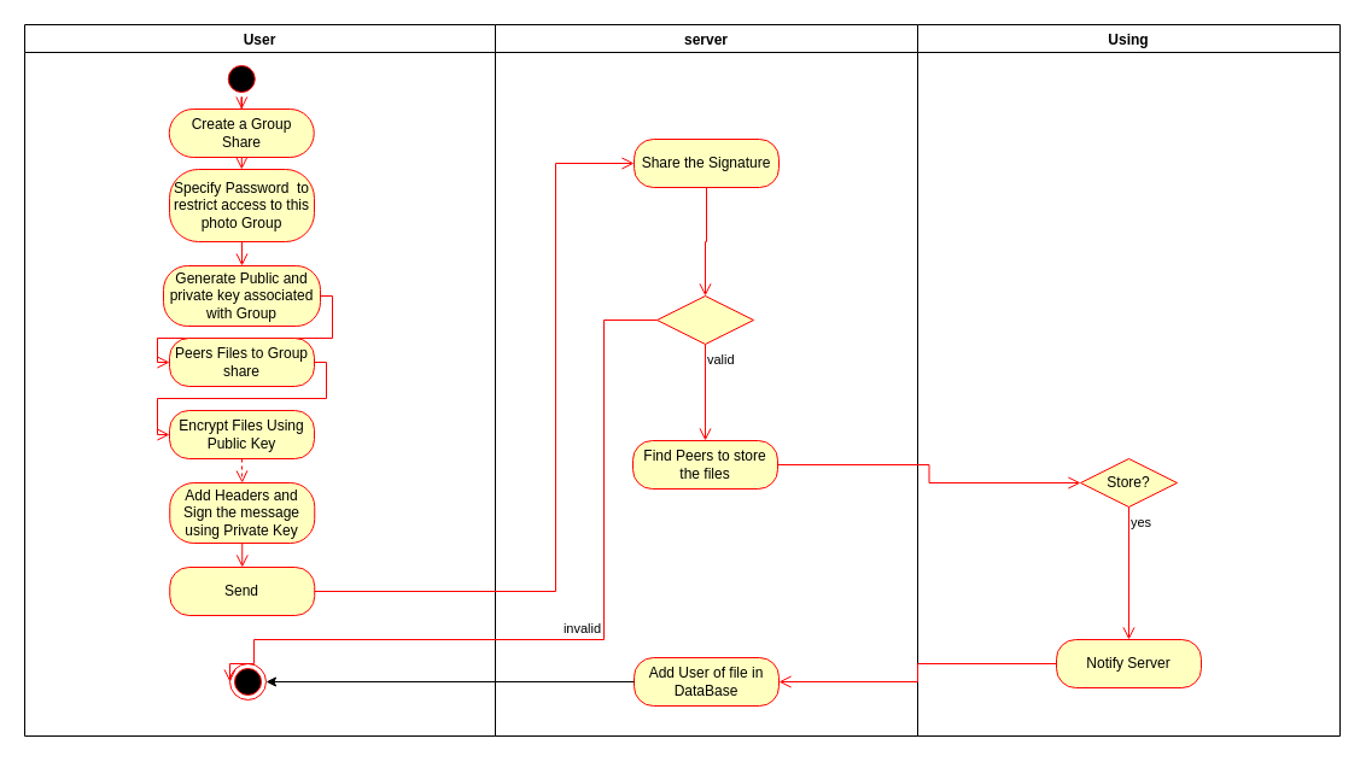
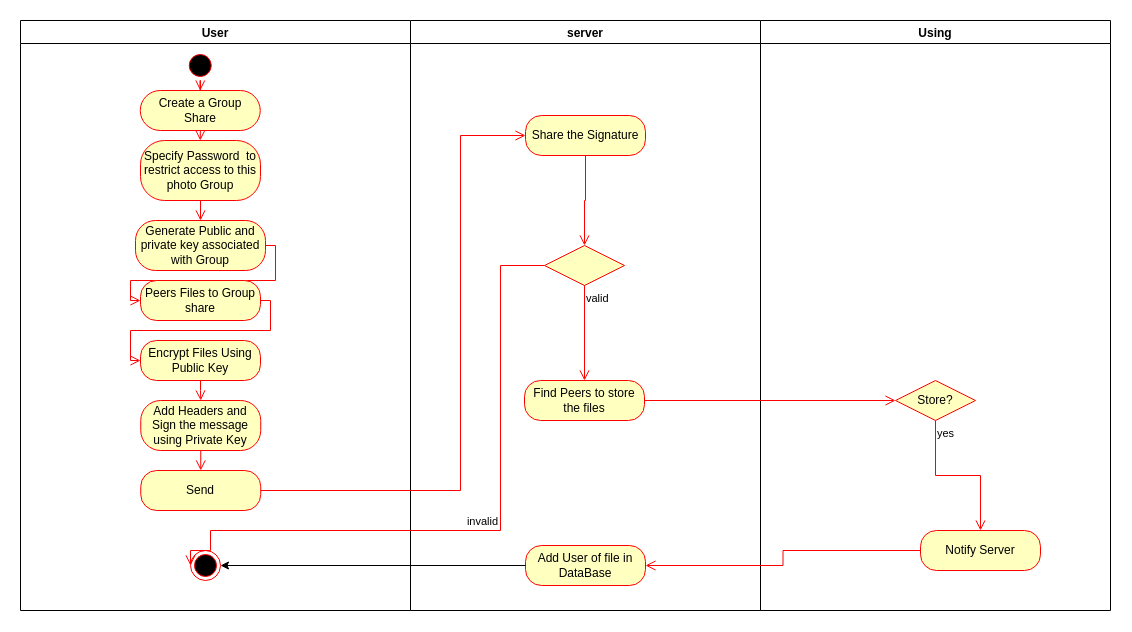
  <mxCell id="0" />
  <mxCell id="1" parent="0" />
  <mxCell id="2" value="User" style="swimlane;" parent="1" vertex="1"><mxGeometry x="20" y="20" width="390" height="590" as="geometry" /></mxCell>
  <mxCell id="3" value="" style="ellipse;html=1;shape=startState;fillColor=#000000;strokeColor=#ff0000;" parent="2" vertex="1"><mxGeometry x="164.75" y="30" width="30" height="30" as="geometry" /></mxCell>
  <mxCell id="4" value="" style="edgeStyle=orthogonalEdgeStyle;html=1;verticalAlign=bottom;endArrow=open;endSize=8;strokeColor=#ff0000;rounded=0;entryX=0.5;entryY=0;entryDx=0;entryDy=0;" parent="2" source="3" target="5" edge="1"><mxGeometry relative="1" as="geometry"><mxPoint x="179.75" y="130" as="targetPoint" /></mxGeometry></mxCell>
  <mxCell id="5" value="Create a Group Share" style="rounded=1;whiteSpace=wrap;html=1;arcSize=50;fontColor=#000000;fillColor=#ffffc0;strokeColor=#ff0000;" parent="2" vertex="1"><mxGeometry x="119.75" y="70" width="120" height="40" as="geometry" /></mxCell>
  <mxCell id="6" value="" style="edgeStyle=orthogonalEdgeStyle;html=1;verticalAlign=bottom;endArrow=open;endSize=8;strokeColor=#ff0000;rounded=0;entryX=0.5;entryY=0;entryDx=0;entryDy=0;" parent="2" source="5" target="7" edge="1"><mxGeometry relative="1" as="geometry"><mxPoint x="179.75" y="260" as="targetPoint" /><Array as="points" /></mxGeometry></mxCell>
  <mxCell id="7" value="Specify Password&amp;nbsp; to restrict access to this photo Group" style="rounded=1;whiteSpace=wrap;html=1;arcSize=40;fontColor=#000000;fillColor=#ffffc0;strokeColor=#ff0000;" parent="2" vertex="1"><mxGeometry x="120" y="120" width="120" height="60" as="geometry" /></mxCell>
  <mxCell id="8" value="" style="edgeStyle=orthogonalEdgeStyle;html=1;verticalAlign=bottom;endArrow=open;endSize=8;strokeColor=#ff0000;rounded=0;entryX=0.5;entryY=0;entryDx=0;entryDy=0;" parent="2" source="7" target="10" edge="1"><mxGeometry relative="1" as="geometry"><mxPoint x="180" y="260" as="targetPoint" /><Array as="points" /></mxGeometry></mxCell>
  <mxCell id="9" style="edgeStyle=orthogonalEdgeStyle;html=1;verticalAlign=bottom;endArrow=open;endSize=8;strokeColor=#ff0000;rounded=0;entryX=0;entryY=0.5;entryDx=0;entryDy=0;exitX=1;exitY=0.5;exitDx=0;exitDy=0;" edge="1" parent="2" source="10" target="12"><mxGeometry relative="1" as="geometry" /></mxCell>
  <mxCell id="10" value="Generate Public and private key associated with Group" style="rounded=1;whiteSpace=wrap;html=1;arcSize=40;fontColor=#000000;fillColor=#ffffc0;strokeColor=#ff0000;" parent="2" vertex="1"><mxGeometry x="115" y="200" width="130" height="50" as="geometry" /></mxCell>
  <mxCell id="11" style="edgeStyle=orthogonalEdgeStyle;html=1;verticalAlign=bottom;endArrow=open;endSize=8;strokeColor=#ff0000;rounded=0;entryX=0;entryY=0.5;entryDx=0;entryDy=0;exitX=1;exitY=0.5;exitDx=0;exitDy=0;" edge="1" parent="2" source="12" target="14"><mxGeometry relative="1" as="geometry" /></mxCell>
  <mxCell id="12" value="Peers Files to Group share" style="rounded=1;whiteSpace=wrap;html=1;arcSize=40;fontColor=#000000;fillColor=#ffffc0;strokeColor=#ff0000;" vertex="1" parent="2"><mxGeometry x="120" y="260" width="120" height="40" as="geometry" /></mxCell>
  <mxCell id="13" value="Add Headers and Sign the message using Private Key" style="rounded=1;whiteSpace=wrap;html=1;arcSize=40;fontColor=#000000;fillColor=#ffffc0;strokeColor=#ff0000;" vertex="1" parent="2"><mxGeometry x="120.25" y="380" width="120" height="50" as="geometry" /></mxCell>
  <mxCell id="14" value="Encrypt Files Using Public Key" style="rounded=1;whiteSpace=wrap;html=1;arcSize=40;fontColor=#000000;fillColor=#ffffc0;strokeColor=#ff0000;" vertex="1" parent="2"><mxGeometry x="120" y="320" width="120" height="40" as="geometry" /></mxCell>
- <mxCell id="15" value="" style="edgeStyle=orthogonalEdgeStyle;html=1;verticalAlign=bottom;endArrow=open;endSize=8;strokeColor=#ff0000;rounded=0;entryX=0.5;entryY=0;entryDx=0;entryDy=0;dashed=1;" edge="1" parent="2" source="14" target="13"><mxGeometry relative="1" as="geometry"><mxPoint x="-19.75" y="420" as="targetPoint" /></mxGeometry></mxCell>
+ <mxCell id="15" value="" style="edgeStyle=orthogonalEdgeStyle;html=1;verticalAlign=bottom;endArrow=open;endSize=8;strokeColor=#ff0000;rounded=0;entryX=0.5;entryY=0;entryDx=0;entryDy=0;" edge="1" parent="2" source="14" target="13"><mxGeometry relative="1" as="geometry"><mxPoint x="-19.75" y="420" as="targetPoint" /></mxGeometry></mxCell>
  <mxCell id="16" value="Send" style="rounded=1;whiteSpace=wrap;html=1;arcSize=40;fontColor=#000000;fillColor=#ffffc0;strokeColor=#ff0000;" vertex="1" parent="2"><mxGeometry x="120.25" y="450" width="120" height="40" as="geometry" /></mxCell>
  <mxCell id="17" value="" style="edgeStyle=orthogonalEdgeStyle;html=1;verticalAlign=bottom;endArrow=open;endSize=8;strokeColor=#ff0000;rounded=0;exitX=0.5;exitY=1;exitDx=0;exitDy=0;entryX=0.5;entryY=0;entryDx=0;entryDy=0;" edge="1" parent="2" source="13" target="16"><mxGeometry relative="1" as="geometry"><mxPoint x="180.25" y="630" as="targetPoint" /><mxPoint x="240.25" y="500" as="sourcePoint" /></mxGeometry></mxCell>
  <mxCell id="18" value="" style="ellipse;html=1;shape=endState;fillColor=#000000;strokeColor=#ff0000;" vertex="1" parent="2"><mxGeometry x="170" y="530" width="30" height="30" as="geometry" /></mxCell>
  <mxCell id="19" value="server" style="swimlane;" parent="1" vertex="1"><mxGeometry x="410" y="20" width="350" height="590" as="geometry" /></mxCell>
  <mxCell id="20" value="Share the Signature" style="rounded=1;whiteSpace=wrap;html=1;arcSize=40;fontColor=#000000;fillColor=#ffffc0;strokeColor=#ff0000;" vertex="1" parent="19"><mxGeometry x="115" y="95" width="120" height="40" as="geometry" /></mxCell>
  <mxCell id="21" value="" style="edgeStyle=orthogonalEdgeStyle;html=1;verticalAlign=bottom;endArrow=open;endSize=8;strokeColor=#ff0000;rounded=0;entryX=0.5;entryY=0;entryDx=0;entryDy=0;" edge="1" parent="19" source="20" target="24"><mxGeometry relative="1" as="geometry"><mxPoint x="175" y="215" as="targetPoint" /></mxGeometry></mxCell>
- <mxCell id="22" value="Find Peers to store the files" style="rounded=1;whiteSpace=wrap;html=1;arcSize=40;fontColor=#000000;fillColor=#ffffc0;strokeColor=#ff0000;" vertex="1" parent="19"><mxGeometry x="114" y="345" width="120" height="40" as="geometry" /></mxCell>
+ <mxCell id="22" value="Find Peers to store the files" style="rounded=1;whiteSpace=wrap;html=1;arcSize=40;fontColor=#000000;fillColor=#ffffc0;strokeColor=#ff0000;" vertex="1" parent="19"><mxGeometry x="114" y="360" width="120" height="40" as="geometry" /></mxCell>
  <mxCell id="23" value="Add User of file in DataBase" style="rounded=1;whiteSpace=wrap;html=1;arcSize=40;fontColor=#000000;fillColor=#ffffc0;strokeColor=#ff0000;" vertex="1" parent="19"><mxGeometry x="115" y="525" width="120" height="40" as="geometry" /></mxCell>
  <mxCell id="24" value="" style="rhombus;whiteSpace=wrap;html=1;fontColor=#000000;fillColor=#ffffc0;strokeColor=#ff0000;" vertex="1" parent="19"><mxGeometry x="134" y="225" width="80" height="40" as="geometry" /></mxCell>
  <mxCell id="25" value="&lt;div&gt;valid&lt;/div&gt;" style="edgeStyle=orthogonalEdgeStyle;html=1;align=left;verticalAlign=top;endArrow=open;endSize=8;strokeColor=#ff0000;rounded=0;entryX=0.5;entryY=0;entryDx=0;entryDy=0;" edge="1" parent="19" source="24" target="22"><mxGeometry x="-1" relative="1" as="geometry"><mxPoint x="174" y="325" as="targetPoint" /></mxGeometry></mxCell>
  <mxCell id="26" value="Using" style="swimlane;" parent="1" vertex="1"><mxGeometry x="760" y="20" width="350" height="590" as="geometry" /></mxCell>
  <mxCell id="27" value="Store?" style="rhombus;whiteSpace=wrap;html=1;fontColor=#000000;fillColor=#ffffc0;strokeColor=#ff0000;" parent="26" vertex="1"><mxGeometry x="135" y="360" width="80" height="40" as="geometry" /></mxCell>
  <mxCell id="28" value="yes" style="edgeStyle=orthogonalEdgeStyle;html=1;align=left;verticalAlign=top;endArrow=open;endSize=8;strokeColor=#ff0000;rounded=0;entryX=0.5;entryY=0;entryDx=0;entryDy=0;" parent="26" source="27" edge="1" target="29"><mxGeometry x="-1" relative="1" as="geometry"><mxPoint x="175" y="470" as="targetPoint" /></mxGeometry></mxCell>
- <mxCell id="29" value="Notify Server" style="rounded=1;whiteSpace=wrap;html=1;arcSize=40;fontColor=#000000;fillColor=#ffffc0;strokeColor=#ff0000;" parent="26" vertex="1"><mxGeometry x="115" y="510" width="120" height="40" as="geometry" /></mxCell>
+ <mxCell id="29" value="Notify Server" style="rounded=1;whiteSpace=wrap;html=1;arcSize=40;fontColor=#000000;fillColor=#ffffc0;strokeColor=#ff0000;" parent="26" vertex="1"><mxGeometry x="160" y="510" width="120" height="40" as="geometry" /></mxCell>
  <mxCell id="30" value="" style="edgeStyle=orthogonalEdgeStyle;html=1;verticalAlign=bottom;endArrow=open;endSize=8;strokeColor=#ff0000;rounded=0;entryX=0;entryY=0.5;entryDx=0;entryDy=0;exitX=1;exitY=0.5;exitDx=0;exitDy=0;" parent="1" source="22" target="27" edge="1"><mxGeometry relative="1" as="geometry"><mxPoint x="860" y="420" as="targetPoint" /><mxPoint x="650" y="380" as="sourcePoint" /></mxGeometry></mxCell>
  <mxCell id="31" value="" style="edgeStyle=orthogonalEdgeStyle;html=1;verticalAlign=bottom;endArrow=open;endSize=8;strokeColor=#ff0000;rounded=0;entryX=1;entryY=0.5;entryDx=0;entryDy=0;" parent="1" source="29" target="23" edge="1"><mxGeometry relative="1" as="geometry"><mxPoint x="690" y="530" as="targetPoint" /></mxGeometry></mxCell>
  <mxCell id="32" style="edgeStyle=orthogonalEdgeStyle;html=1;verticalAlign=bottom;endArrow=open;endSize=8;strokeColor=#ff0000;rounded=0;entryX=0;entryY=0.5;entryDx=0;entryDy=0;exitX=1;exitY=0.5;exitDx=0;exitDy=0;" edge="1" parent="1" source="16" target="20"><mxGeometry relative="1" as="geometry"><Array as="points"><mxPoint x="460" y="490" /><mxPoint x="460" y="135" /></Array></mxGeometry></mxCell>
  <mxCell id="33" style="edgeStyle=orthogonalEdgeStyle;rounded=0;orthogonalLoop=1;jettySize=auto;html=1;entryX=1;entryY=0.5;entryDx=0;entryDy=0;" edge="1" parent="1" source="23" target="18"><mxGeometry relative="1" as="geometry" /></mxCell>
  <mxCell id="34" value="invalid" style="edgeStyle=orthogonalEdgeStyle;html=1;verticalAlign=bottom;endArrow=open;endSize=8;strokeColor=#ff0000;rounded=0;entryX=0;entryY=0.5;entryDx=0;entryDy=0;exitX=0;exitY=0.5;exitDx=0;exitDy=0;" edge="1" parent="1" source="24" target="18"><mxGeometry relative="1" as="geometry"><mxPoint x="520" y="280" as="sourcePoint" /><Array as="points"><mxPoint x="500" y="265" /><mxPoint x="500" y="530" /><mxPoint x="210" y="530" /><mxPoint x="210" y="550" /><mxPoint x="190" y="550" /></Array></mxGeometry></mxCell>
